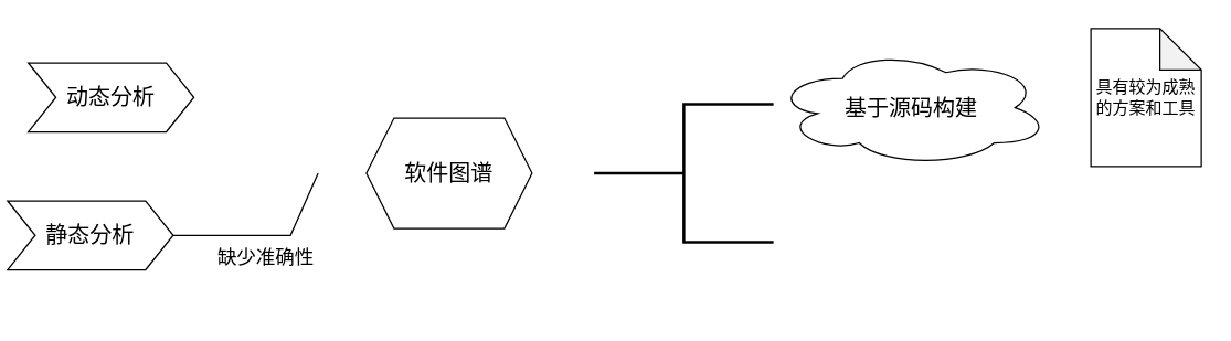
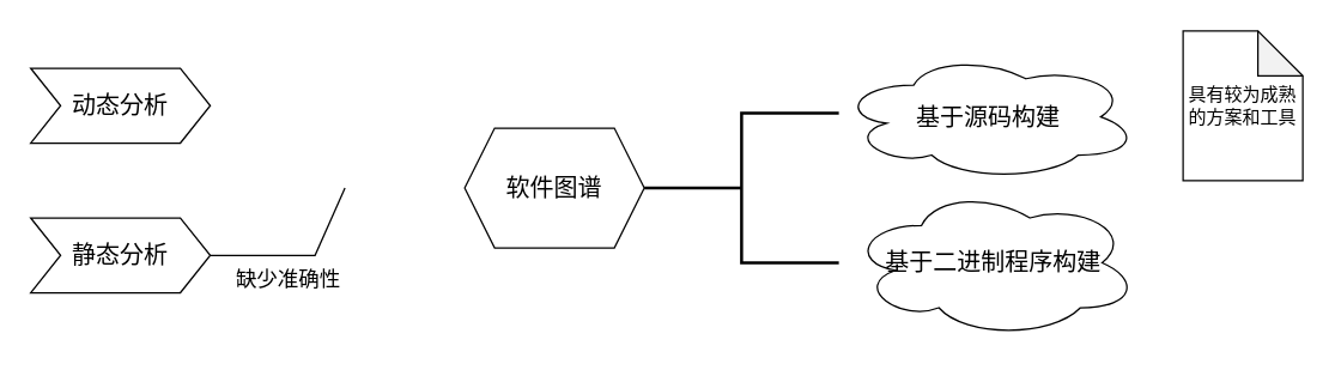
  <mxCell id="0" />
  <mxCell id="1" parent="0" />
  <mxCell id="2" value="&lt;font style=&quot;font-size: 16px;&quot;&gt;动态分析&lt;/font&gt;" style="shape=step;perimeter=stepPerimeter;whiteSpace=wrap;html=1;fixedSize=1;" vertex="1" parent="1"><mxGeometry x="20" y="45" width="120" height="50" as="geometry" /></mxCell>
- <mxCell id="3" value="&lt;font style=&quot;font-size: 16px;&quot;&gt;静态分析&lt;/font&gt;" style="shape=step;perimeter=stepPerimeter;whiteSpace=wrap;html=1;fixedSize=1;" vertex="1" parent="1"><mxGeometry x="5" y="145" width="120" height="50" as="geometry" /></mxCell>
- <mxCell id="4" value="&lt;font style=&quot;font-size: 16px;&quot;&gt;软件图谱&lt;/font&gt;" style="shape=hexagon;perimeter=hexagonPerimeter2;whiteSpace=wrap;html=1;fixedSize=1;" vertex="1" parent="1"><mxGeometry x="265" y="85" width="120" height="80" as="geometry" /></mxCell>
+ <mxCell id="3" value="&lt;font style=&quot;font-size: 16px;&quot;&gt;静态分析&lt;/font&gt;" style="shape=step;perimeter=stepPerimeter;whiteSpace=wrap;html=1;fixedSize=1;" vertex="1" parent="1"><mxGeometry x="20" y="145" width="120" height="50" as="geometry" /></mxCell>
+ <mxCell id="4" value="&lt;font style=&quot;font-size: 16px;&quot;&gt;软件图谱&lt;/font&gt;" style="shape=hexagon;perimeter=hexagonPerimeter2;whiteSpace=wrap;html=1;fixedSize=1;" vertex="1" parent="1"><mxGeometry x="310" y="85" width="120" height="80" as="geometry" /></mxCell>
  <mxCell id="5" value="" style="endArrow=none;html=1;rounded=0;exitX=1;exitY=0.5;exitDx=0;exitDy=0;" edge="1" parent="1" source="3"><mxGeometry width="50" height="50" relative="1" as="geometry"><mxPoint x="280" y="195" as="sourcePoint" /><mxPoint x="230" y="125" as="targetPoint" /><Array as="points"><mxPoint x="210" y="170" /></Array></mxGeometry></mxCell>
  <mxCell id="6" value="&lt;font style=&quot;font-size: 14px;&quot;&gt;缺少准确性&lt;/font&gt;" style="edgeLabel;html=1;align=center;verticalAlign=middle;resizable=0;points=[];" vertex="1" connectable="0" parent="1"><mxGeometry x="180" y="205" as="geometry"><mxPoint x="11" y="-20" as="offset" /></mxGeometry></mxCell>
  <mxCell id="7" value="" style="strokeWidth=2;html=1;shape=mxgraph.flowchart.annotation_2;align=left;labelPosition=right;pointerEvents=1;" vertex="1" parent="1"><mxGeometry x="430" y="75" width="130" height="100" as="geometry" /></mxCell>
  <mxCell id="8" value="&lt;font style=&quot;font-size: 16px;&quot;&gt;基于源码构建&lt;/font&gt;" style="ellipse;shape=cloud;whiteSpace=wrap;html=1;" vertex="1" parent="1"><mxGeometry x="560" y="35" width="200" height="85" as="geometry" /></mxCell>
+ <mxCell id="9" value="&lt;font style=&quot;font-size: 16px;&quot;&gt;基于二进制程序构建&lt;/font&gt;" style="ellipse;shape=cloud;whiteSpace=wrap;html=1;" vertex="1" parent="1"><mxGeometry x="567" y="125" width="193" height="100" as="geometry" /></mxCell>
  <mxCell id="10" value="具有较为成熟的方案和工具" style="shape=note;whiteSpace=wrap;html=1;backgroundOutline=1;darkOpacity=0.05;" vertex="1" parent="1"><mxGeometry x="790" y="20" width="80" height="100" as="geometry" /></mxCell>
